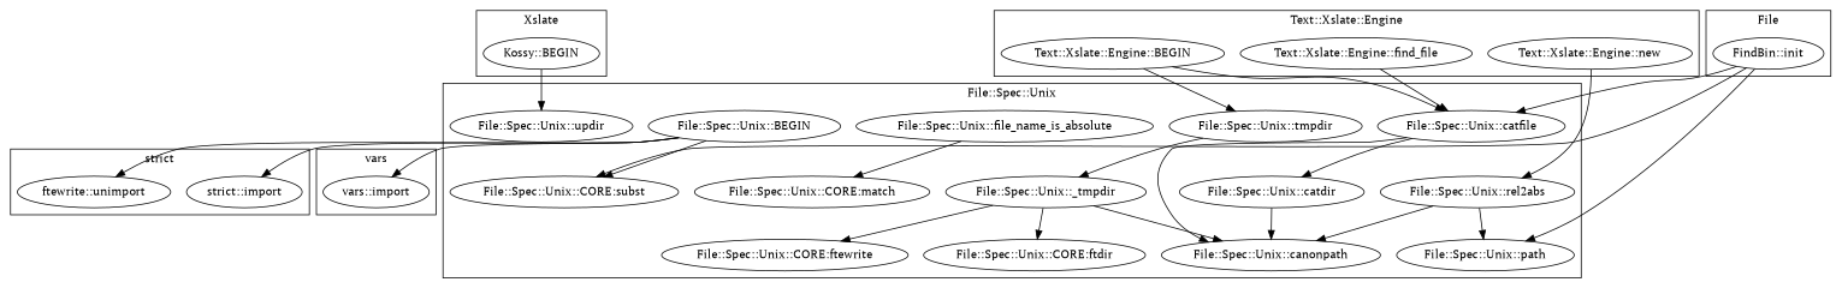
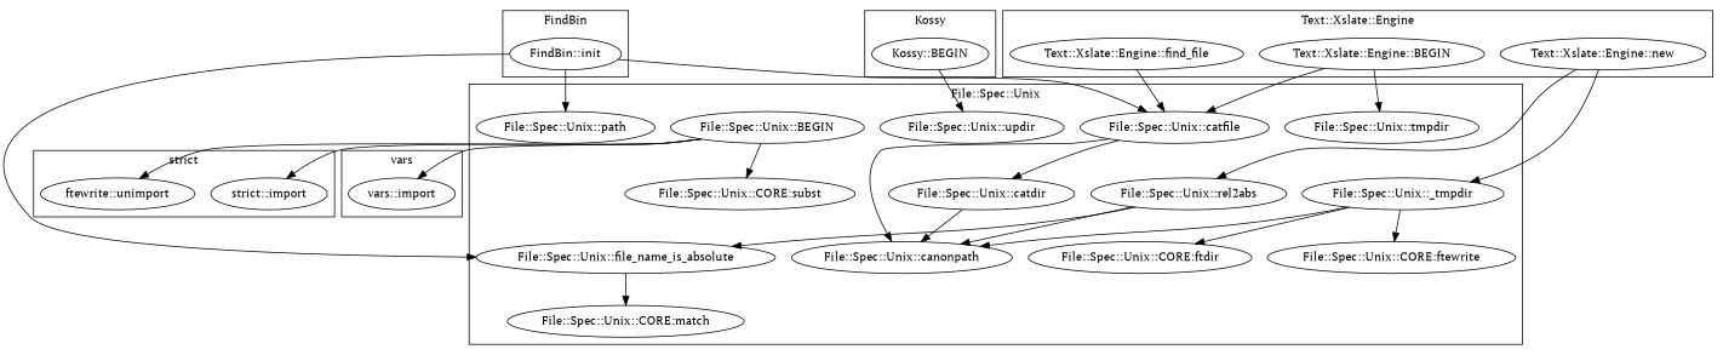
  digraph {
    fontname="PT Serif"
    node [fontname="PT Serif"]
    edge [fontname="PT Serif"]
    "strict::import"
    n2 [label="ftewrite::unimport"]
    "vars::import"
    "File::Spec::Unix::BEGIN"
    "File::Spec::Unix::CORE:ftdir"
    "File::Spec::Unix::path"
    "File::Spec::Unix::rel2abs"
    "File::Spec::Unix::canonpath"
    "File::Spec::Unix::_tmpdir"
    "File::Spec::Unix::CORE:match"
    "File::Spec::Unix::catfile"
    "File::Spec::Unix::updir"
    "File::Spec::Unix::file_name_is_absolute"
    "File::Spec::Unix::CORE:ftewrite"
    "File::Spec::Unix::tmpdir"
    "File::Spec::Unix::CORE:subst"
    "File::Spec::Unix::catdir"
    "FindBin::init"
    "Text::Xslate::Engine::find_file"
    "Text::Xslate::Engine::BEGIN"
    "Text::Xslate::Engine::new"
    "Kossy::BEGIN"
    subgraph cluster_1 {
      label="strict"
      "strict::import"
      n2
    }
    subgraph cluster_2 {
      label=vars
      "vars::import"
    }
    subgraph cluster_3 {
      label="File::Spec::Unix"
      "File::Spec::Unix::BEGIN"
      "File::Spec::Unix::CORE:ftdir"
      "File::Spec::Unix::path"
      "File::Spec::Unix::rel2abs"
      "File::Spec::Unix::canonpath"
      "File::Spec::Unix::_tmpdir"
      "File::Spec::Unix::CORE:match"
      "File::Spec::Unix::catfile"
      "File::Spec::Unix::updir"
      "File::Spec::Unix::file_name_is_absolute"
      "File::Spec::Unix::CORE:ftewrite"
      "File::Spec::Unix::tmpdir"
      "File::Spec::Unix::CORE:subst"
      "File::Spec::Unix::catdir"
    }
    subgraph cluster_4 {
-     label=File
+     label=FindBin
      "FindBin::init"
    }
    subgraph cluster_5 {
      label="Text::Xslate::Engine"
      "Text::Xslate::Engine::find_file"
      "Text::Xslate::Engine::BEGIN"
      "Text::Xslate::Engine::new"
    }
    subgraph cluster_6 {
-     label=Xslate
+     label=Kossy
      "Kossy::BEGIN"
    }
    "File::Spec::Unix::BEGIN" -> "strict::import"
    "File::Spec::Unix::BEGIN" -> n2
    "File::Spec::Unix::BEGIN" -> "vars::import"
    "File::Spec::Unix::BEGIN" -> "File::Spec::Unix::CORE:subst"
    "File::Spec::Unix::rel2abs" -> "File::Spec::Unix::canonpath"
-   "File::Spec::Unix::rel2abs" -> "File::Spec::Unix::path"
+   "File::Spec::Unix::rel2abs" -> "File::Spec::Unix::file_name_is_absolute"
    "File::Spec::Unix::_tmpdir" -> "File::Spec::Unix::CORE:ftdir"
    "File::Spec::Unix::_tmpdir" -> "File::Spec::Unix::canonpath"
    "File::Spec::Unix::_tmpdir" -> "File::Spec::Unix::CORE:ftewrite"
    "File::Spec::Unix::catfile" -> "File::Spec::Unix::canonpath"
    "File::Spec::Unix::catfile" -> "File::Spec::Unix::catdir"
    "File::Spec::Unix::file_name_is_absolute" -> "File::Spec::Unix::CORE:match"
-   "File::Spec::Unix::tmpdir" -> "File::Spec::Unix::_tmpdir"
+   "Text::Xslate::Engine::new" -> "File::Spec::Unix::_tmpdir"
    "File::Spec::Unix::catdir" -> "File::Spec::Unix::canonpath"
    "FindBin::init" -> "File::Spec::Unix::path"
    "FindBin::init" -> "File::Spec::Unix::catfile"
-   "FindBin::init" -> "File::Spec::Unix::CORE:subst"
+   "FindBin::init" -> "File::Spec::Unix::file_name_is_absolute"
    "Text::Xslate::Engine::find_file" -> "File::Spec::Unix::catfile"
    "Text::Xslate::Engine::BEGIN" -> "File::Spec::Unix::catfile"
    "Text::Xslate::Engine::BEGIN" -> "File::Spec::Unix::tmpdir"
    "Text::Xslate::Engine::new" -> "File::Spec::Unix::rel2abs"
    "Kossy::BEGIN" -> "File::Spec::Unix::updir"
  }
